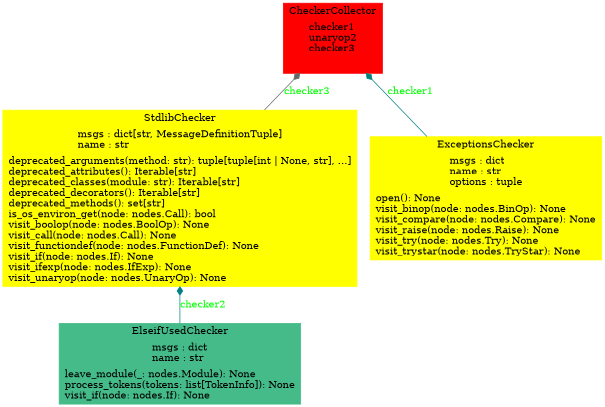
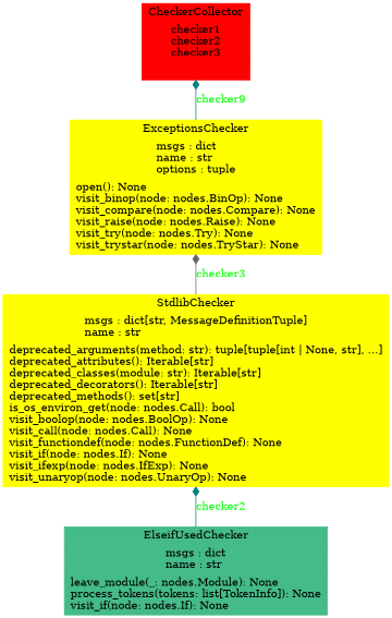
  digraph {
    fontname="DejaVu Serif"
    rankdir=BT
    node [color=yellow fontcolor=black fontname="DejaVu Serif" shape=record style=filled]
    edge [arrowhead=diamond arrowtail=none color=teal fontcolor=green fontname="DejaVu Serif" style=solid]
-   n1 [color=red label=<{CheckerCollector|checker1<br ALIGN="LEFT"/>unaryop2<br ALIGN="LEFT"/>checker3<br ALIGN="LEFT"/>|}>]
+   n1 [color=red label=<{CheckerCollector|checker1<br ALIGN="LEFT"/>checker2<br ALIGN="LEFT"/>checker3<br ALIGN="LEFT"/>|}>]
    n2 [color="#44BB88" label=<{ElseifUsedChecker|msgs : dict<br ALIGN="LEFT"/>name : str<br ALIGN="LEFT"/>|leave_module(_: nodes.Module): None<br ALIGN="LEFT"/>process_tokens(tokens: list[TokenInfo]): None<br ALIGN="LEFT"/>visit_if(node: nodes.If): None<br ALIGN="LEFT"/>}>]
    n3 [label=<{StdlibChecker|msgs : dict[str, MessageDefinitionTuple]<br ALIGN="LEFT"/>name : str<br ALIGN="LEFT"/>|deprecated_arguments(method: str): tuple[tuple[int \| None, str], ...]<br ALIGN="LEFT"/>deprecated_attributes(): Iterable[str]<br ALIGN="LEFT"/>deprecated_classes(module: str): Iterable[str]<br ALIGN="LEFT"/>deprecated_decorators(): Iterable[str]<br ALIGN="LEFT"/>deprecated_methods(): set[str]<br ALIGN="LEFT"/>is_os_environ_get(node: nodes.Call): bool<br ALIGN="LEFT"/>visit_boolop(node: nodes.BoolOp): None<br ALIGN="LEFT"/>visit_call(node: nodes.Call): None<br ALIGN="LEFT"/>visit_functiondef(node: nodes.FunctionDef): None<br ALIGN="LEFT"/>visit_if(node: nodes.If): None<br ALIGN="LEFT"/>visit_ifexp(node: nodes.IfExp): None<br ALIGN="LEFT"/>visit_unaryop(node: nodes.UnaryOp): None<br ALIGN="LEFT"/>}>]
    n4 [label=<{ExceptionsChecker|msgs : dict<br ALIGN="LEFT"/>name : str<br ALIGN="LEFT"/>options : tuple<br ALIGN="LEFT"/>|open(): None<br ALIGN="LEFT"/>visit_binop(node: nodes.BinOp): None<br ALIGN="LEFT"/>visit_compare(node: nodes.Compare): None<br ALIGN="LEFT"/>visit_raise(node: nodes.Raise): None<br ALIGN="LEFT"/>visit_try(node: nodes.Try): None<br ALIGN="LEFT"/>visit_trystar(node: nodes.TryStar): None<br ALIGN="LEFT"/>}>]
    n2 -> n3 [label=checker2]
-   n3 -> n1 [color=gray40 label=checker3]
-   n4 -> n1 [label=checker1]
+   n3 -> n4 [color=gray40 label=checker3]
+   n4 -> n1 [label=checker9]
  }
